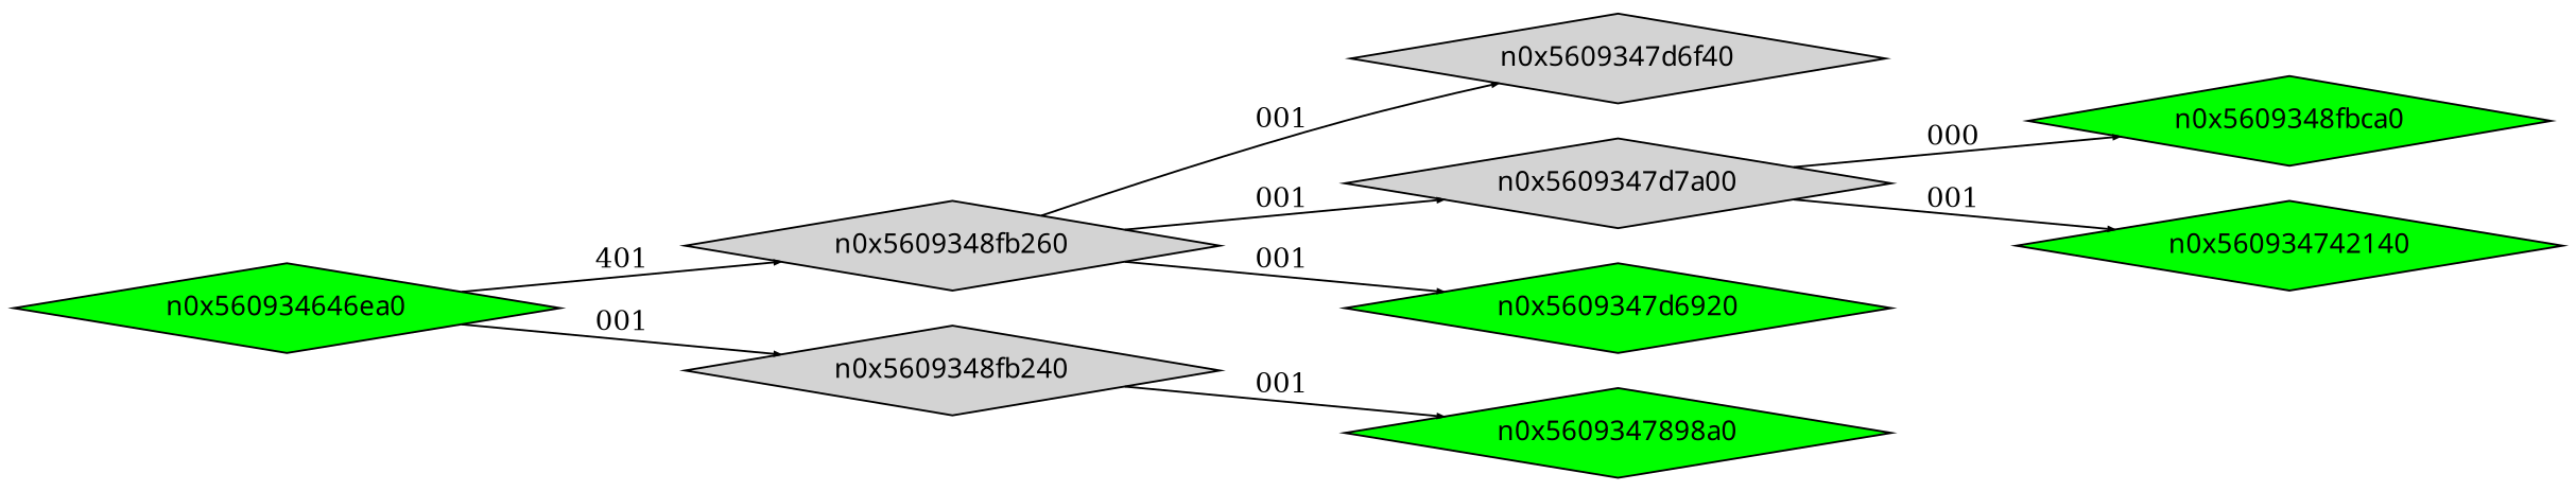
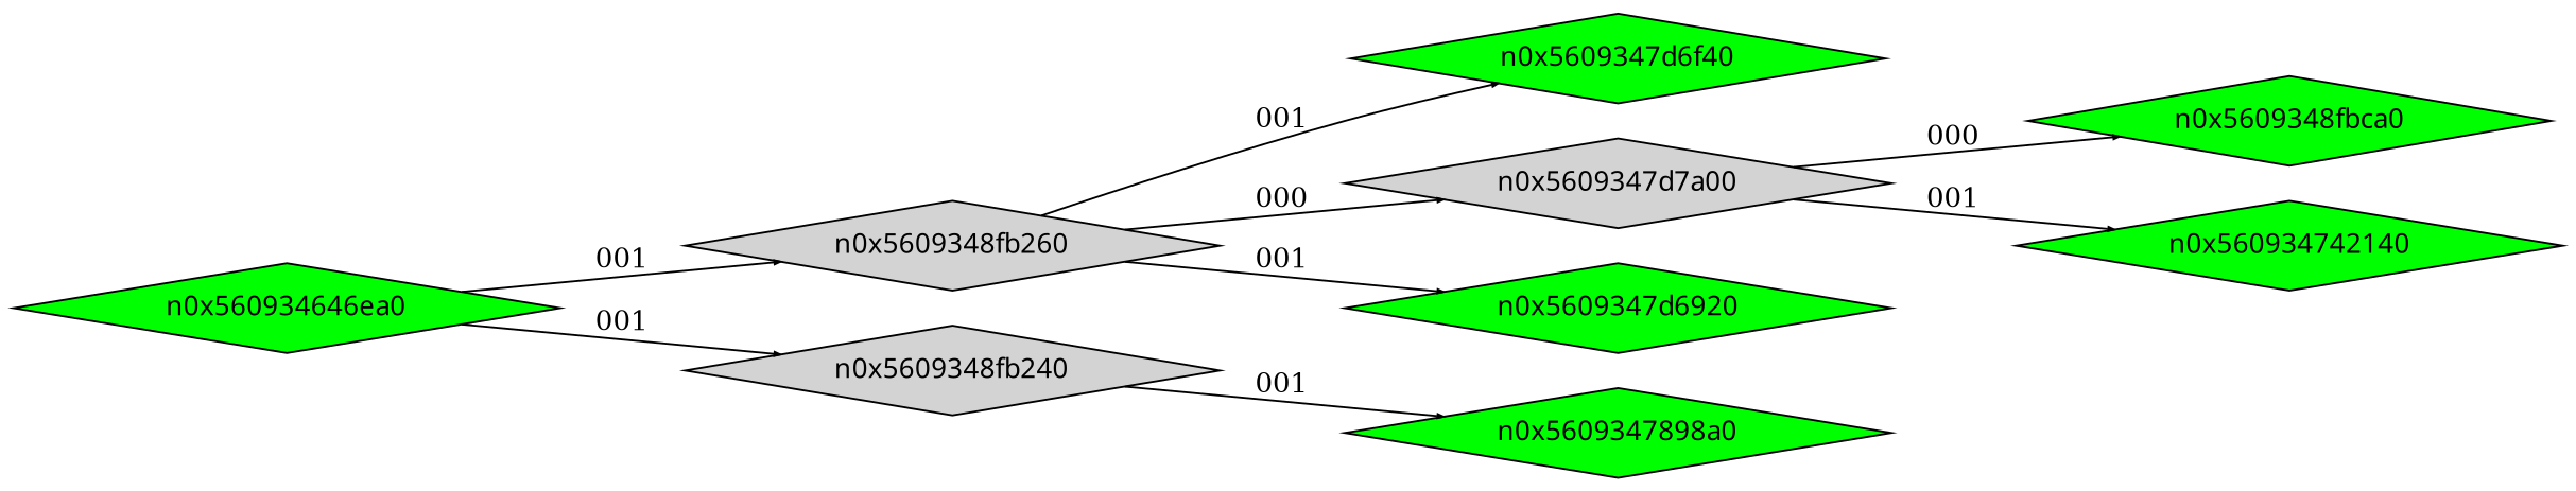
  digraph {
    rankdir=LR
    node [fillcolor=green fontname=Terminus shape=diamond style=filled]
    edge [arrowsize=.3]
    n0x560934646ea0 [height=.1 width=.1]
    n0x5609348fb260 [height=.1 width=.1 fillcolor=""]
    n0x5609348fb240 [height=.1 width=.1 fillcolor=""]
-   n0x5609347d6f40 [fillcolor=lightgrey height=.1 width=.1]
+   n0x5609347d6f40 [height=.1 width=.1]
    n0x5609347d7a00 [height=.1 width=.1 fillcolor=""]
    n0x5609347d6920 [height=.1 width=.1]
    n0x5609347898a0 [height=.1 width=.1]
    n0x5609348fbca0 [height=.1 width=.1]
    n0x560934742140 [height=.1 width=.1]
-   n0x560934646ea0 -> n0x5609348fb260 [label=401]
+   n0x560934646ea0 -> n0x5609348fb260 [label=001]
    n0x560934646ea0 -> n0x5609348fb240 [label=001]
    n0x5609348fb260 -> n0x5609347d6f40 [label=001]
-   n0x5609348fb260 -> n0x5609347d7a00 [label=001]
+   n0x5609348fb260 -> n0x5609347d7a00 [label=000]
    n0x5609348fb260 -> n0x5609347d6920 [label=001]
    n0x5609348fb240 -> n0x5609347898a0 [label=001]
    n0x5609347d7a00 -> n0x5609348fbca0 [label=000]
    n0x5609347d7a00 -> n0x560934742140 [label=001]
  }
